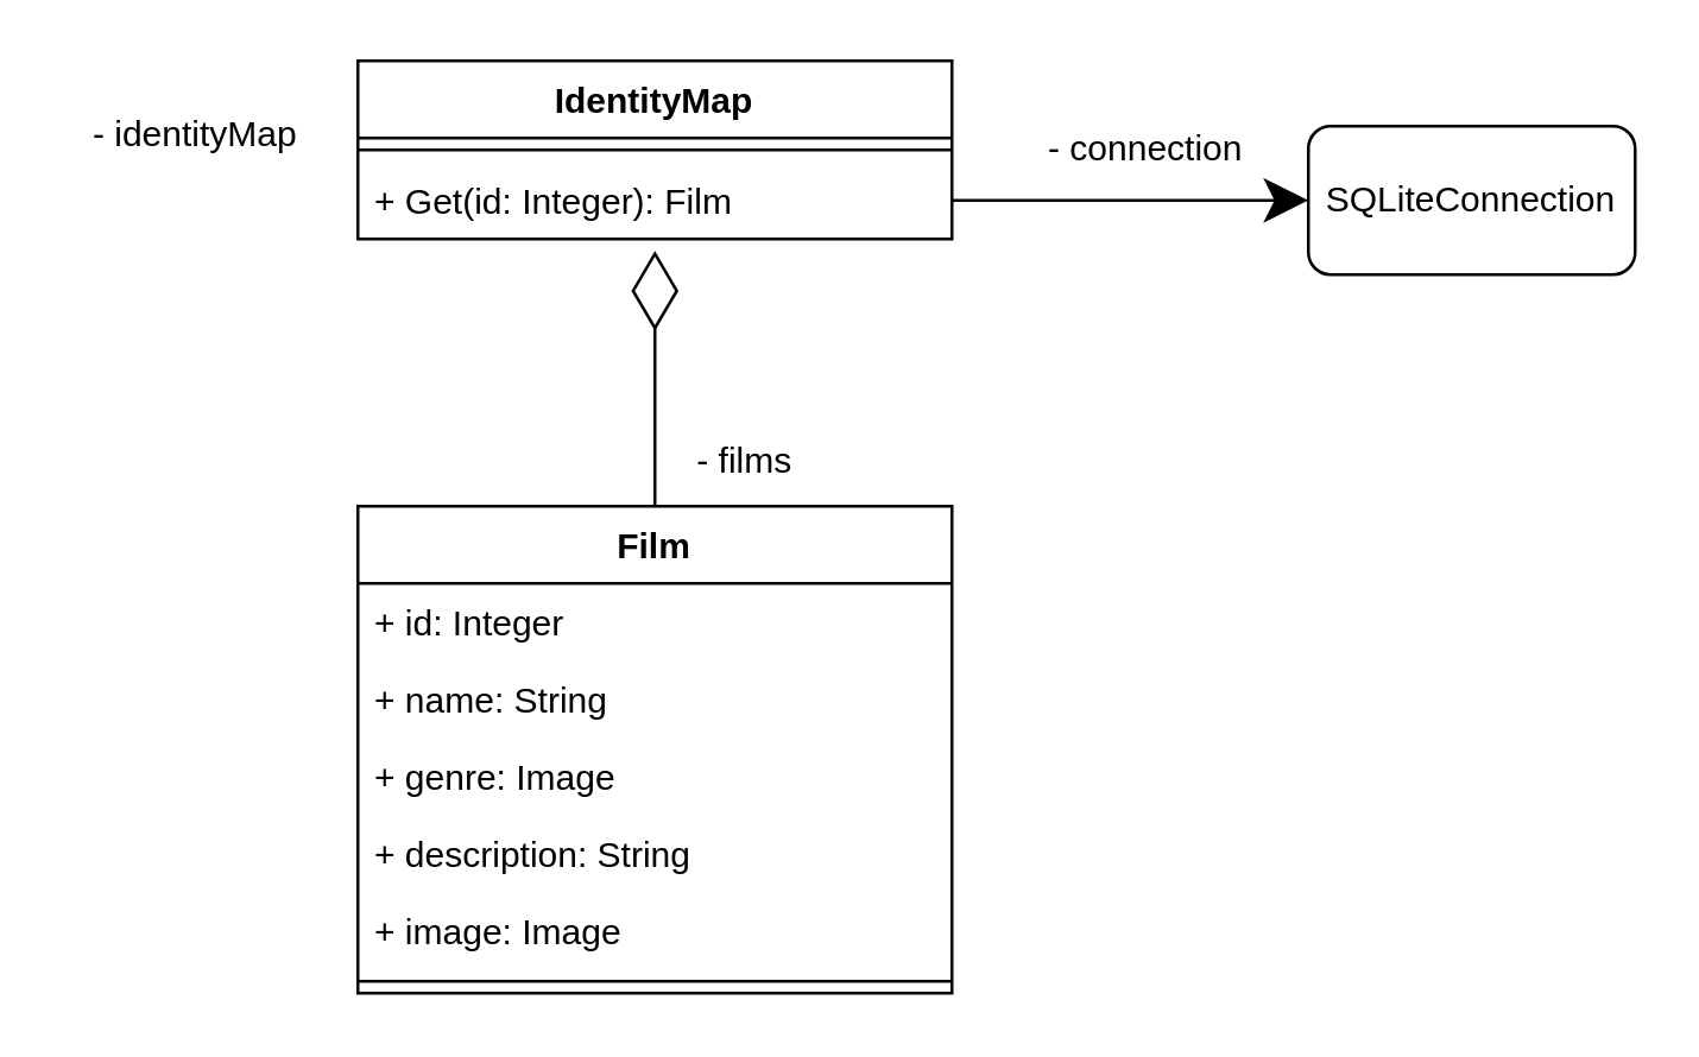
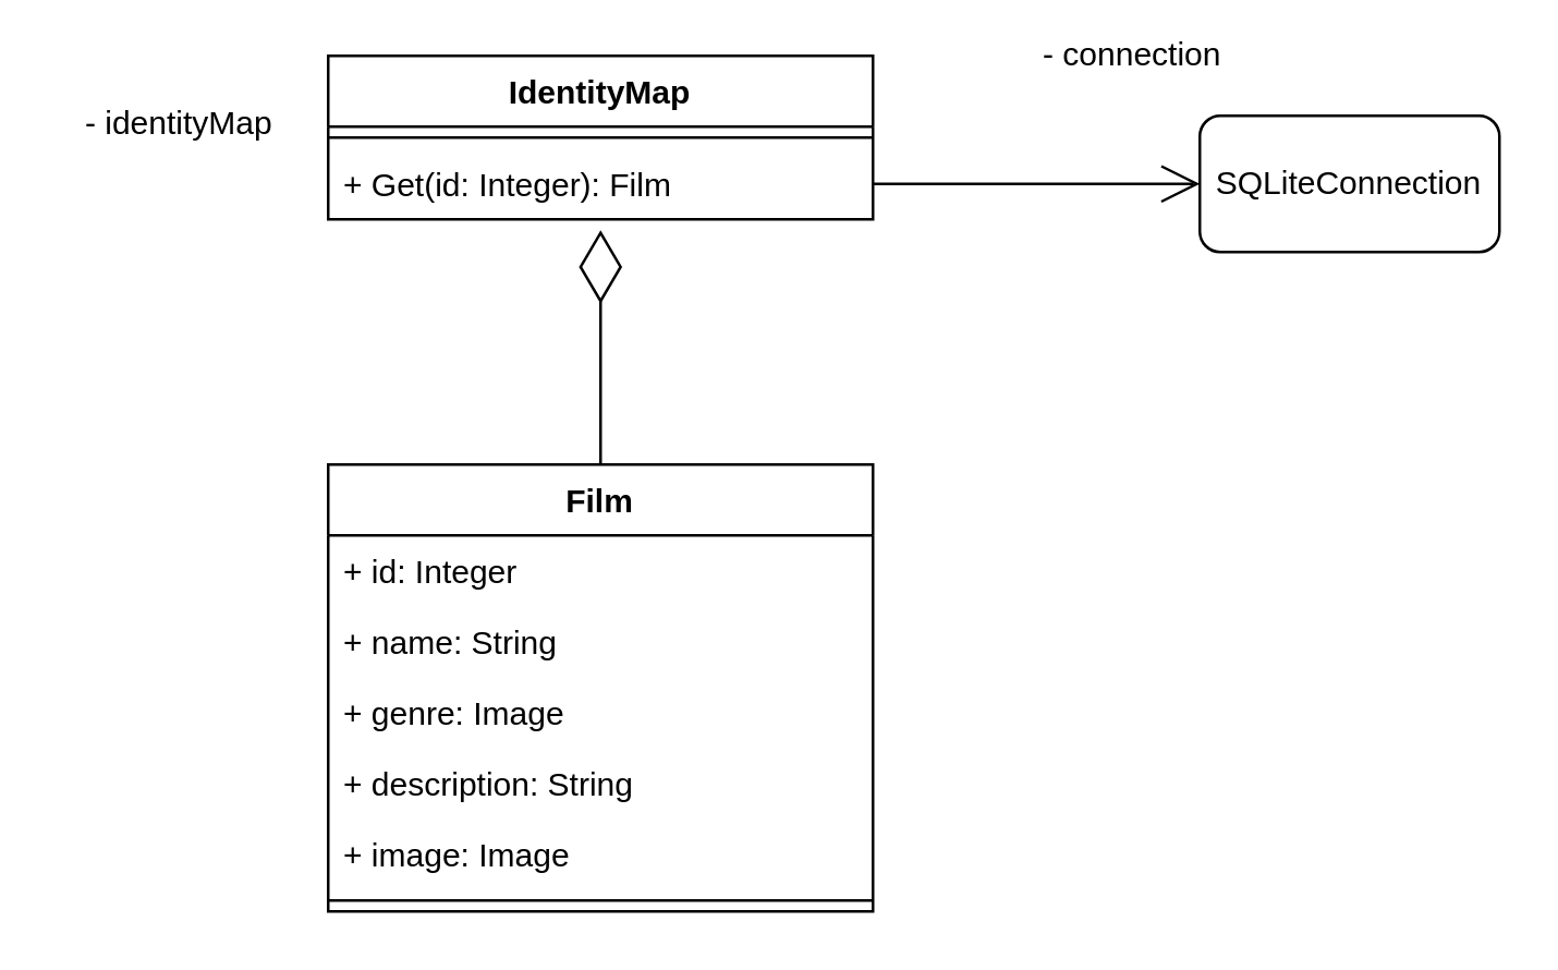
  <mxCell id="0" />
  <mxCell id="1" parent="0" />
  <mxCell id="2" value="IdentityMap" style="swimlane;fontStyle=1;align=center;verticalAlign=top;childLayout=stackLayout;horizontal=1;startSize=26;horizontalStack=0;resizeParent=1;resizeParentMax=0;resizeLast=0;collapsible=1;marginBottom=0;whiteSpace=wrap;html=1;" vertex="1" parent="1"><mxGeometry x="120" y="20" width="200" height="60" as="geometry" /></mxCell>
  <mxCell id="3" value="" style="line;strokeWidth=1;fillColor=none;align=left;verticalAlign=middle;spacingTop=-1;spacingLeft=3;spacingRight=3;rotatable=0;labelPosition=right;points=[];portConstraint=eastwest;strokeColor=inherit;" vertex="1" parent="2"><mxGeometry y="26" width="200" height="8" as="geometry" /></mxCell>
  <mxCell id="4" value="+ Get(id: Integer): Film" style="text;strokeColor=none;fillColor=none;align=left;verticalAlign=top;spacingLeft=4;spacingRight=4;overflow=hidden;rotatable=0;points=[[0,0.5],[1,0.5]];portConstraint=eastwest;whiteSpace=wrap;html=1;" vertex="1" parent="2"><mxGeometry y="34" width="200" height="26" as="geometry" /></mxCell>
  <mxCell id="5" value="Film" style="swimlane;fontStyle=1;align=center;verticalAlign=top;childLayout=stackLayout;horizontal=1;startSize=26;horizontalStack=0;resizeParent=1;resizeParentMax=0;resizeLast=0;collapsible=1;marginBottom=0;whiteSpace=wrap;html=1;" vertex="1" parent="1"><mxGeometry x="120" y="170" width="200" height="164" as="geometry" /></mxCell>
  <mxCell id="6" value="+ id: Integer" style="text;strokeColor=none;fillColor=none;align=left;verticalAlign=top;spacingLeft=4;spacingRight=4;overflow=hidden;rotatable=0;points=[[0,0.5],[1,0.5]];portConstraint=eastwest;whiteSpace=wrap;html=1;" vertex="1" parent="5"><mxGeometry y="26" width="200" height="26" as="geometry" /></mxCell>
  <mxCell id="7" value="+ name: String" style="text;strokeColor=none;fillColor=none;align=left;verticalAlign=top;spacingLeft=4;spacingRight=4;overflow=hidden;rotatable=0;points=[[0,0.5],[1,0.5]];portConstraint=eastwest;whiteSpace=wrap;html=1;" vertex="1" parent="5"><mxGeometry y="52" width="200" height="26" as="geometry" /></mxCell>
  <mxCell id="8" value="+ genre: Image" style="text;strokeColor=none;fillColor=none;align=left;verticalAlign=top;spacingLeft=4;spacingRight=4;overflow=hidden;rotatable=0;points=[[0,0.5],[1,0.5]];portConstraint=eastwest;whiteSpace=wrap;html=1;" vertex="1" parent="5"><mxGeometry y="78" width="200" height="26" as="geometry" /></mxCell>
  <mxCell id="9" value="+ description: String" style="text;strokeColor=none;fillColor=none;align=left;verticalAlign=top;spacingLeft=4;spacingRight=4;overflow=hidden;rotatable=0;points=[[0,0.5],[1,0.5]];portConstraint=eastwest;whiteSpace=wrap;html=1;" vertex="1" parent="5"><mxGeometry y="104" width="200" height="26" as="geometry" /></mxCell>
  <mxCell id="10" value="+ image: Image" style="text;strokeColor=none;fillColor=none;align=left;verticalAlign=top;spacingLeft=4;spacingRight=4;overflow=hidden;rotatable=0;points=[[0,0.5],[1,0.5]];portConstraint=eastwest;whiteSpace=wrap;html=1;" vertex="1" parent="5"><mxGeometry y="130" width="200" height="26" as="geometry" /></mxCell>
  <mxCell id="11" value="" style="line;strokeWidth=1;fillColor=none;align=left;verticalAlign=middle;spacingTop=-1;spacingLeft=3;spacingRight=3;rotatable=0;labelPosition=right;points=[];portConstraint=eastwest;strokeColor=inherit;" vertex="1" parent="5"><mxGeometry y="156" width="200" height="8" as="geometry" /></mxCell>
  <mxCell id="12" value="" style="endArrow=diamondThin;endFill=0;endSize=24;html=1;rounded=0;exitX=0.5;exitY=0;exitDx=0;exitDy=0;entryX=0.5;entryY=1.154;entryDx=0;entryDy=0;entryPerimeter=0;" edge="1" parent="1" source="5" target="4"><mxGeometry width="160" relative="1" as="geometry"><mxPoint x="30" y="160" as="sourcePoint" /><mxPoint x="240" y="120" as="targetPoint" /></mxGeometry></mxCell>
- <mxCell id="13" value="- films" style="text;html=1;align=center;verticalAlign=middle;resizable=0;points=[];autosize=1;strokeColor=none;fillColor=none;" vertex="1" parent="1"><mxGeometry x="220" y="140" width="60" height="30" as="geometry" /></mxCell>
  <mxCell id="14" value="- identityMap" style="text;html=1;align=center;verticalAlign=middle;resizable=0;points=[];autosize=1;strokeColor=none;fillColor=none;" vertex="1" parent="1"><mxGeometry x="20" y="30" width="90" height="30" as="geometry" /></mxCell>
- <mxCell id="15" value="" style="endArrow=classic;endFill=1;endSize=12;html=1;rounded=0;entryX=0;entryY=0.5;entryDx=0;entryDy=0;exitX=1;exitY=0.5;exitDx=0;exitDy=0;" edge="1" parent="1" source="4" target="16"><mxGeometry width="160" relative="1" as="geometry"><mxPoint x="330" y="100" as="sourcePoint" /><mxPoint x="420" y="60" as="targetPoint" /></mxGeometry></mxCell>
+ <mxCell id="15" value="" style="endArrow=open;endFill=1;endSize=12;html=1;rounded=0;entryX=0;entryY=0.5;entryDx=0;entryDy=0;exitX=1;exitY=0.5;exitDx=0;exitDy=0;" edge="1" parent="1" source="4" target="16"><mxGeometry width="160" relative="1" as="geometry"><mxPoint x="330" y="100" as="sourcePoint" /><mxPoint x="420" y="60" as="targetPoint" /></mxGeometry></mxCell>
  <mxCell id="16" value="SQLiteConnection" style="html=1;whiteSpace=wrap;rounded=1;" vertex="1" parent="1"><mxGeometry x="440" y="42" width="110" height="50" as="geometry" /></mxCell>
- <mxCell id="17" value="- connection" style="text;html=1;align=center;verticalAlign=middle;resizable=0;points=[];autosize=1;strokeColor=none;fillColor=none;" vertex="1" parent="1"><mxGeometry x="340" y="35" width="90" height="30" as="geometry" /></mxCell>
+ <mxCell id="17" value="- connection" style="text;html=1;align=center;verticalAlign=middle;resizable=0;points=[];autosize=1;strokeColor=none;fillColor=none;" vertex="1" parent="1"><mxGeometry x="370" y="5" width="90" height="30" as="geometry" /></mxCell>
